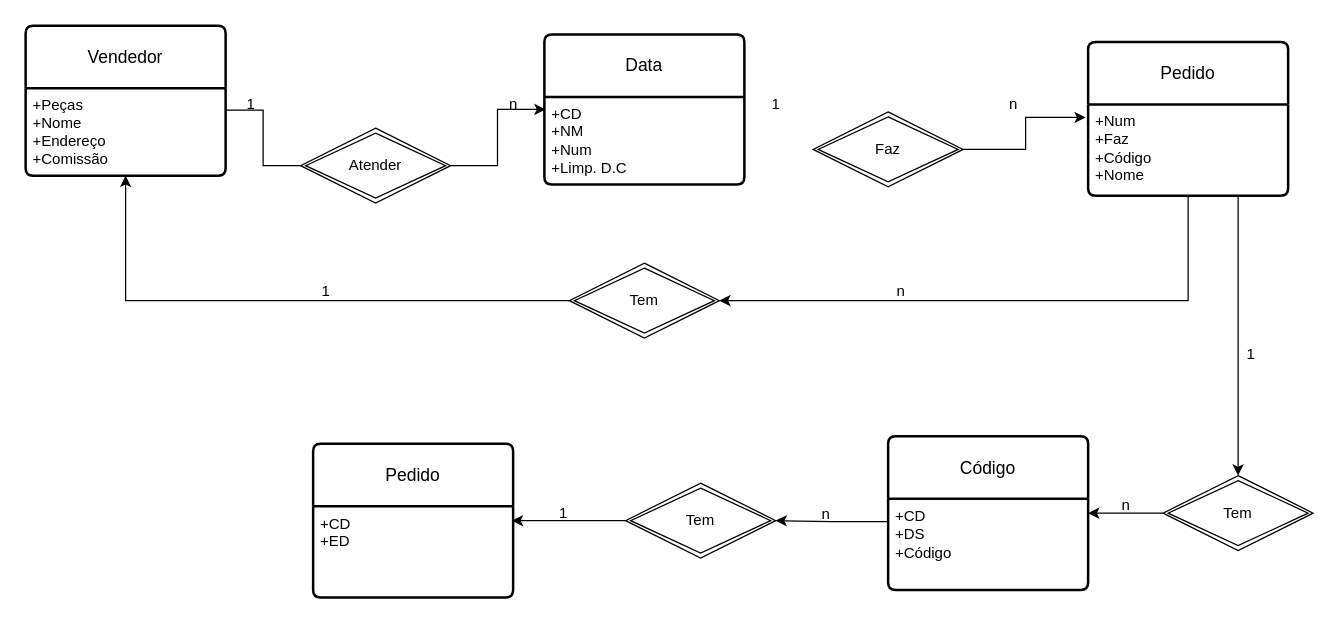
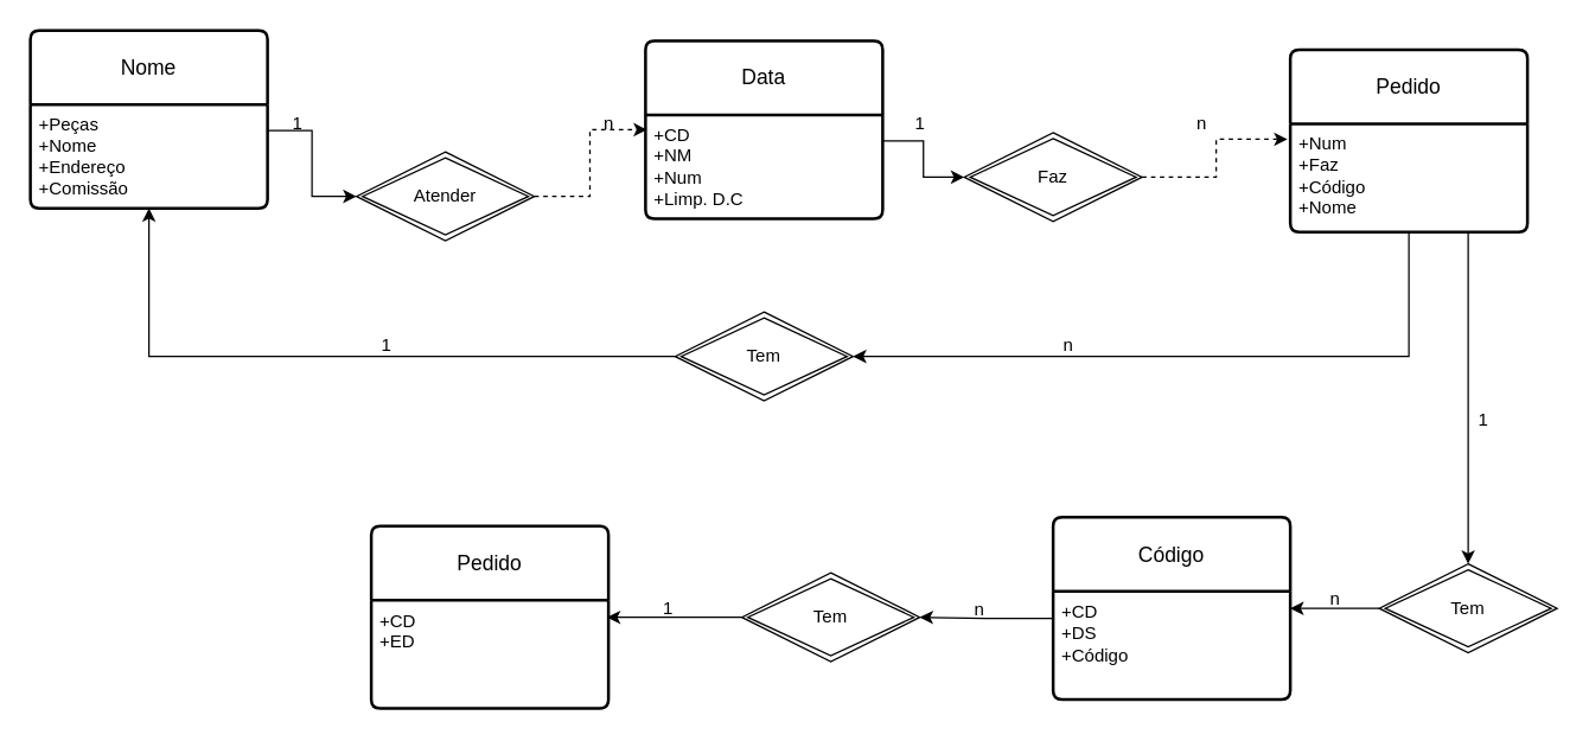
  <mxCell id="0" />
  <mxCell id="1" parent="0" />
- <mxCell id="2" value="Vendedor" style="swimlane;childLayout=stackLayout;horizontal=1;startSize=50;horizontalStack=0;rounded=1;fontSize=14;fontStyle=0;strokeWidth=2;resizeParent=0;resizeLast=1;shadow=0;dashed=0;align=center;arcSize=4;whiteSpace=wrap;html=1;" vertex="1" parent="1"><mxGeometry x="20" y="20" width="160" height="120" as="geometry" /></mxCell>
+ <mxCell id="2" value="Nome" style="swimlane;childLayout=stackLayout;horizontal=1;startSize=50;horizontalStack=0;rounded=1;fontSize=14;fontStyle=0;strokeWidth=2;resizeParent=0;resizeLast=1;shadow=0;dashed=0;align=center;arcSize=4;whiteSpace=wrap;html=1;" vertex="1" parent="1"><mxGeometry x="20" y="20" width="160" height="120" as="geometry" /></mxCell>
  <mxCell id="3" value="+Peças&lt;br&gt;+Nome&lt;br&gt;&lt;div&gt;+Endereço&lt;/div&gt;&lt;div&gt;+Comissão&lt;/div&gt;" style="align=left;strokeColor=none;fillColor=none;spacingLeft=4;fontSize=12;verticalAlign=top;resizable=0;rotatable=0;part=1;html=1;" vertex="1" parent="2"><mxGeometry y="50" width="160" height="70" as="geometry" /></mxCell>
- <mxCell id="4" style="edgeStyle=orthogonalEdgeStyle;rounded=0;orthogonalLoop=1;jettySize=auto;html=1;exitX=1;exitY=0.5;exitDx=0;exitDy=0;entryX=0.006;entryY=0.143;entryDx=0;entryDy=0;entryPerimeter=0;" edge="1" parent="1" source="5" target="8"><mxGeometry relative="1" as="geometry" /></mxCell>
+ <mxCell id="4" style="edgeStyle=orthogonalEdgeStyle;rounded=0;orthogonalLoop=1;jettySize=auto;html=1;exitX=1;exitY=0.5;exitDx=0;exitDy=0;entryX=0.006;entryY=0.143;entryDx=0;entryDy=0;entryPerimeter=0;dashed=1;" edge="1" parent="1" source="5" target="8"><mxGeometry relative="1" as="geometry" /></mxCell>
  <mxCell id="5" value="Atender" style="shape=rhombus;double=1;perimeter=rhombusPerimeter;whiteSpace=wrap;html=1;align=center;" vertex="1" parent="1"><mxGeometry x="240" y="102" width="120" height="60" as="geometry" /></mxCell>
- <mxCell id="6" style="edgeStyle=orthogonalEdgeStyle;rounded=0;orthogonalLoop=1;jettySize=auto;html=1;exitX=1;exitY=0.25;exitDx=0;exitDy=0;entryX=0;entryY=0.5;entryDx=0;entryDy=0;endArrow=none;" edge="1" parent="1" source="3" target="5"><mxGeometry relative="1" as="geometry" /></mxCell>
+ <mxCell id="6" style="edgeStyle=orthogonalEdgeStyle;rounded=0;orthogonalLoop=1;jettySize=auto;html=1;exitX=1;exitY=0.25;exitDx=0;exitDy=0;entryX=0;entryY=0.5;entryDx=0;entryDy=0;" edge="1" parent="1" source="3" target="5"><mxGeometry relative="1" as="geometry" /></mxCell>
  <mxCell id="7" value="Data" style="swimlane;childLayout=stackLayout;horizontal=1;startSize=50;horizontalStack=0;rounded=1;fontSize=14;fontStyle=0;strokeWidth=2;resizeParent=0;resizeLast=1;shadow=0;dashed=0;align=center;arcSize=4;whiteSpace=wrap;html=1;" vertex="1" parent="1"><mxGeometry x="435" y="27" width="160" height="120" as="geometry" /></mxCell>
  <mxCell id="8" value="+CD&lt;br&gt;+NM&lt;br&gt;&lt;div&gt;+Num&lt;/div&gt;&lt;div&gt;+Limp. D.C&lt;br&gt;&lt;/div&gt;" style="align=left;strokeColor=none;fillColor=none;spacingLeft=4;fontSize=12;verticalAlign=top;resizable=0;rotatable=0;part=1;html=1;" vertex="1" parent="7"><mxGeometry y="50" width="160" height="70" as="geometry" /></mxCell>
- <mxCell id="9" style="edgeStyle=orthogonalEdgeStyle;rounded=0;orthogonalLoop=1;jettySize=auto;html=1;exitX=1;exitY=0.5;exitDx=0;exitDy=0;entryX=-0.012;entryY=0.143;entryDx=0;entryDy=0;entryPerimeter=0;" edge="1" parent="1" source="10" target="15"><mxGeometry relative="1" as="geometry" /></mxCell>
+ <mxCell id="9" style="edgeStyle=orthogonalEdgeStyle;rounded=0;orthogonalLoop=1;jettySize=auto;html=1;exitX=1;exitY=0.5;exitDx=0;exitDy=0;entryX=-0.012;entryY=0.143;entryDx=0;entryDy=0;entryPerimeter=0;dashed=1;" edge="1" parent="1" source="10" target="15"><mxGeometry relative="1" as="geometry" /></mxCell>
  <mxCell id="10" value="Faz" style="shape=rhombus;double=1;perimeter=rhombusPerimeter;whiteSpace=wrap;html=1;align=center;" vertex="1" parent="1"><mxGeometry x="650" y="89" width="120" height="60" as="geometry" /></mxCell>
+ <mxCell id="11" style="edgeStyle=orthogonalEdgeStyle;rounded=0;orthogonalLoop=1;jettySize=auto;html=1;exitX=1;exitY=0.25;exitDx=0;exitDy=0;" edge="1" parent="1" source="8" target="10"><mxGeometry relative="1" as="geometry" /></mxCell>
  <mxCell id="12" style="edgeStyle=orthogonalEdgeStyle;rounded=0;orthogonalLoop=1;jettySize=auto;html=1;exitX=0.5;exitY=1;exitDx=0;exitDy=0;entryX=1;entryY=0.5;entryDx=0;entryDy=0;" edge="1" parent="1" source="14" target="17"><mxGeometry relative="1" as="geometry" /></mxCell>
  <mxCell id="13" style="edgeStyle=orthogonalEdgeStyle;rounded=0;orthogonalLoop=1;jettySize=auto;html=1;exitX=0.75;exitY=1;exitDx=0;exitDy=0;entryX=0.5;entryY=0;entryDx=0;entryDy=0;" edge="1" parent="1" source="14" target="19"><mxGeometry relative="1" as="geometry" /></mxCell>
  <mxCell id="14" value="Pedido" style="swimlane;childLayout=stackLayout;horizontal=1;startSize=50;horizontalStack=0;rounded=1;fontSize=14;fontStyle=0;strokeWidth=2;resizeParent=0;resizeLast=1;shadow=0;dashed=0;align=center;arcSize=4;whiteSpace=wrap;html=1;" vertex="1" parent="1"><mxGeometry x="870" y="33" width="160" height="123" as="geometry" /></mxCell>
  <mxCell id="15" value="+Num&lt;br&gt;+Faz&lt;br&gt;&lt;div&gt;+Código&lt;/div&gt;&lt;div&gt;+Nome&lt;br&gt;&lt;/div&gt;" style="align=left;strokeColor=none;fillColor=none;spacingLeft=4;fontSize=12;verticalAlign=top;resizable=0;rotatable=0;part=1;html=1;" vertex="1" parent="14"><mxGeometry y="50" width="160" height="73" as="geometry" /></mxCell>
  <mxCell id="16" style="edgeStyle=orthogonalEdgeStyle;rounded=0;orthogonalLoop=1;jettySize=auto;html=1;exitX=0;exitY=0.5;exitDx=0;exitDy=0;entryX=0.5;entryY=1;entryDx=0;entryDy=0;" edge="1" parent="1" source="17" target="3"><mxGeometry relative="1" as="geometry" /></mxCell>
  <mxCell id="17" value="Tem" style="shape=rhombus;double=1;perimeter=rhombusPerimeter;whiteSpace=wrap;html=1;align=center;" vertex="1" parent="1"><mxGeometry x="455" y="210" width="120" height="60" as="geometry" /></mxCell>
  <mxCell id="18" style="edgeStyle=orthogonalEdgeStyle;rounded=0;orthogonalLoop=1;jettySize=auto;html=1;exitX=0;exitY=0.5;exitDx=0;exitDy=0;entryX=1;entryY=0.5;entryDx=0;entryDy=0;" edge="1" parent="1" source="19" target="20"><mxGeometry relative="1" as="geometry" /></mxCell>
  <mxCell id="19" value="Tem" style="shape=rhombus;double=1;perimeter=rhombusPerimeter;whiteSpace=wrap;html=1;align=center;" vertex="1" parent="1"><mxGeometry x="930" y="380" width="120" height="60" as="geometry" /></mxCell>
  <mxCell id="20" value="Código" style="swimlane;childLayout=stackLayout;horizontal=1;startSize=50;horizontalStack=0;rounded=1;fontSize=14;fontStyle=0;strokeWidth=2;resizeParent=0;resizeLast=1;shadow=0;dashed=0;align=center;arcSize=4;whiteSpace=wrap;html=1;" vertex="1" parent="1"><mxGeometry x="710" y="348.5" width="160" height="123" as="geometry" /></mxCell>
  <mxCell id="21" value="+CD&lt;br&gt;+DS&lt;br&gt;&lt;div&gt;+Código&lt;/div&gt;" style="align=left;strokeColor=none;fillColor=none;spacingLeft=4;fontSize=12;verticalAlign=top;resizable=0;rotatable=0;part=1;html=1;" vertex="1" parent="20"><mxGeometry y="50" width="160" height="73" as="geometry" /></mxCell>
  <mxCell id="22" style="edgeStyle=orthogonalEdgeStyle;rounded=0;orthogonalLoop=1;jettySize=auto;html=1;exitX=0;exitY=0.5;exitDx=0;exitDy=0;entryX=0.994;entryY=0.158;entryDx=0;entryDy=0;entryPerimeter=0;" edge="1" parent="1" source="23" target="26"><mxGeometry relative="1" as="geometry" /></mxCell>
  <mxCell id="23" value="Tem" style="shape=rhombus;double=1;perimeter=rhombusPerimeter;whiteSpace=wrap;html=1;align=center;" vertex="1" parent="1"><mxGeometry x="500" y="386" width="120" height="60" as="geometry" /></mxCell>
  <mxCell id="24" style="edgeStyle=orthogonalEdgeStyle;rounded=0;orthogonalLoop=1;jettySize=auto;html=1;exitX=0;exitY=0.25;exitDx=0;exitDy=0;entryX=1;entryY=0.5;entryDx=0;entryDy=0;" edge="1" parent="1" source="21" target="23"><mxGeometry relative="1" as="geometry" /></mxCell>
  <mxCell id="25" value="Pedido" style="swimlane;childLayout=stackLayout;horizontal=1;startSize=50;horizontalStack=0;rounded=1;fontSize=14;fontStyle=0;strokeWidth=2;resizeParent=0;resizeLast=1;shadow=0;dashed=0;align=center;arcSize=4;whiteSpace=wrap;html=1;" vertex="1" parent="1"><mxGeometry x="250" y="354.5" width="160" height="123" as="geometry" /></mxCell>
  <mxCell id="26" value="+CD&lt;br&gt;+ED" style="align=left;strokeColor=none;fillColor=none;spacingLeft=4;fontSize=12;verticalAlign=top;resizable=0;rotatable=0;part=1;html=1;" vertex="1" parent="25"><mxGeometry y="50" width="160" height="73" as="geometry" /></mxCell>
  <mxCell id="27" value="1" style="text;html=1;align=center;verticalAlign=middle;resizable=0;points=[];autosize=1;strokeColor=none;fillColor=none;" vertex="1" parent="1"><mxGeometry x="185" y="68" width="30" height="30" as="geometry" /></mxCell>
  <mxCell id="28" value="n" style="text;html=1;align=center;verticalAlign=middle;resizable=0;points=[];autosize=1;strokeColor=none;fillColor=none;" vertex="1" parent="1"><mxGeometry x="395" y="68" width="30" height="30" as="geometry" /></mxCell>
  <mxCell id="29" value="1" style="text;html=1;align=center;verticalAlign=middle;resizable=0;points=[];autosize=1;strokeColor=none;fillColor=none;" vertex="1" parent="1"><mxGeometry x="605" y="68" width="30" height="30" as="geometry" /></mxCell>
  <mxCell id="30" value="n" style="text;html=1;align=center;verticalAlign=middle;resizable=0;points=[];autosize=1;strokeColor=none;fillColor=none;" vertex="1" parent="1"><mxGeometry x="795" y="68" width="30" height="30" as="geometry" /></mxCell>
  <mxCell id="31" value="n" style="text;html=1;align=center;verticalAlign=middle;resizable=0;points=[];autosize=1;strokeColor=none;fillColor=none;" vertex="1" parent="1"><mxGeometry x="705" y="218" width="30" height="30" as="geometry" /></mxCell>
  <mxCell id="32" value="1" style="text;html=1;align=center;verticalAlign=middle;resizable=0;points=[];autosize=1;strokeColor=none;fillColor=none;" vertex="1" parent="1"><mxGeometry x="245" y="218" width="30" height="30" as="geometry" /></mxCell>
  <mxCell id="33" value="1" style="text;html=1;align=center;verticalAlign=middle;resizable=0;points=[];autosize=1;strokeColor=none;fillColor=none;" vertex="1" parent="1"><mxGeometry x="985" y="268" width="30" height="30" as="geometry" /></mxCell>
  <mxCell id="34" value="n" style="text;html=1;align=center;verticalAlign=middle;resizable=0;points=[];autosize=1;strokeColor=none;fillColor=none;" vertex="1" parent="1"><mxGeometry x="885" y="389" width="30" height="30" as="geometry" /></mxCell>
  <mxCell id="35" value="n" style="text;html=1;align=center;verticalAlign=middle;resizable=0;points=[];autosize=1;strokeColor=none;fillColor=none;" vertex="1" parent="1"><mxGeometry x="645" y="396" width="30" height="30" as="geometry" /></mxCell>
  <mxCell id="36" value="1" style="text;html=1;align=center;verticalAlign=middle;resizable=0;points=[];autosize=1;strokeColor=none;fillColor=none;" vertex="1" parent="1"><mxGeometry x="435" y="395" width="30" height="30" as="geometry" /></mxCell>
